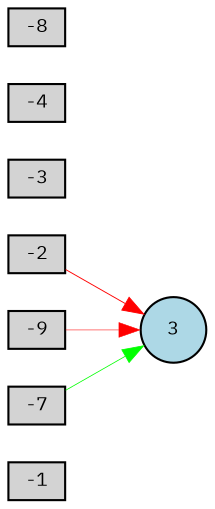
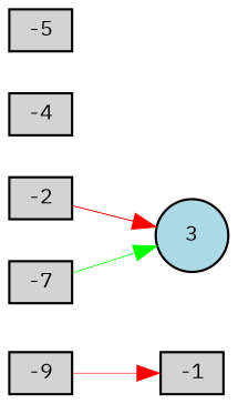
  digraph {
    fontname="IBM Plex Mono"
    rankdir=LR
    node [fillcolor=lightgray fontname="IBM Plex Mono" fontsize=9 shape=box style=filled]
    edge [color=red fontname="IBM Plex Mono" style=solid]
    -1 [height=0.2 width=0.2]
    -2 [height=0.2 width=0.2]
    n3 [fillcolor=lightblue height=0.2 label=3 shape=circle width=0.2]
-   -3 [height=0.2 width=0.2]
    -4 [height=0.2 width=0.2]
-   -5 [height=0.2 width=0.2 label=-8]
+   -5 [height=0.2 width=0.2]
    n7 [height=0.2 label=-9 width=0.2]
    -7 [height=0.2 width=0.2]
    -2 -> n3 [penwidth=0.43765666977263007]
-   n7 -> n3 [penwidth=0.24701100244611104]
+   n7 -> -1 [penwidth=0.24701100244611104]
    -7 -> n3 [color=green penwidth=0.36455551979347467]
  }
